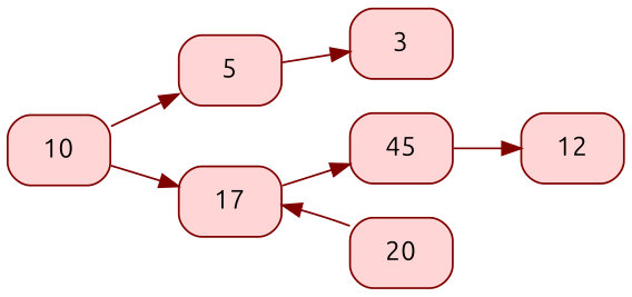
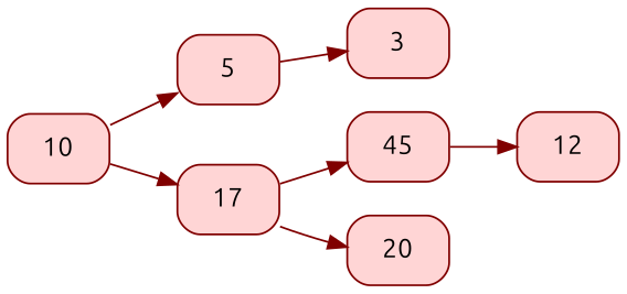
  digraph {
    fontname=Ubuntu
    rankdir=LR
    node [color="#800000" fillcolor="#FFD5D5" fontname=Ubuntu shape=Mrecord style=filled]
    edge [color="#800000" fontname=Ubuntu weight=1]
    n1 [label=" 10 "]
    n2 [label=" 5 "]
    n3 [label=" 17 "]
    n4 [label=" 3 "]
    n5 [label=45]
    n6 [label=" 20 "]
    n7 [label=" 12 "]
    n1 -> n2
    n1 -> n3
    n2 -> n4
    n3 -> n5
-   n6 -> n3
+   n3 -> n6
    n5 -> n7
  }
